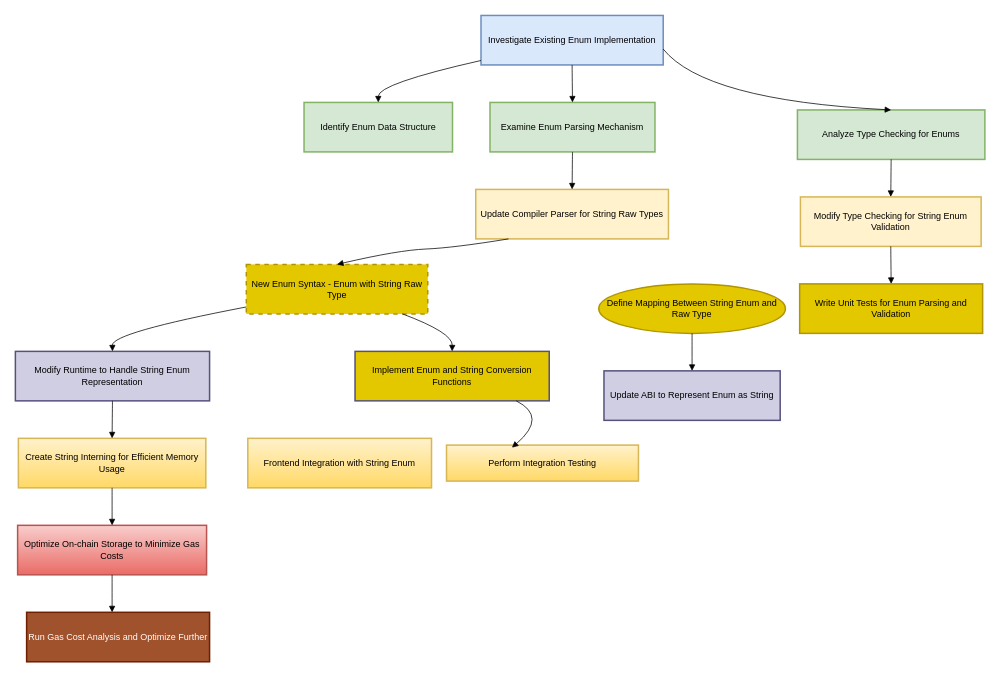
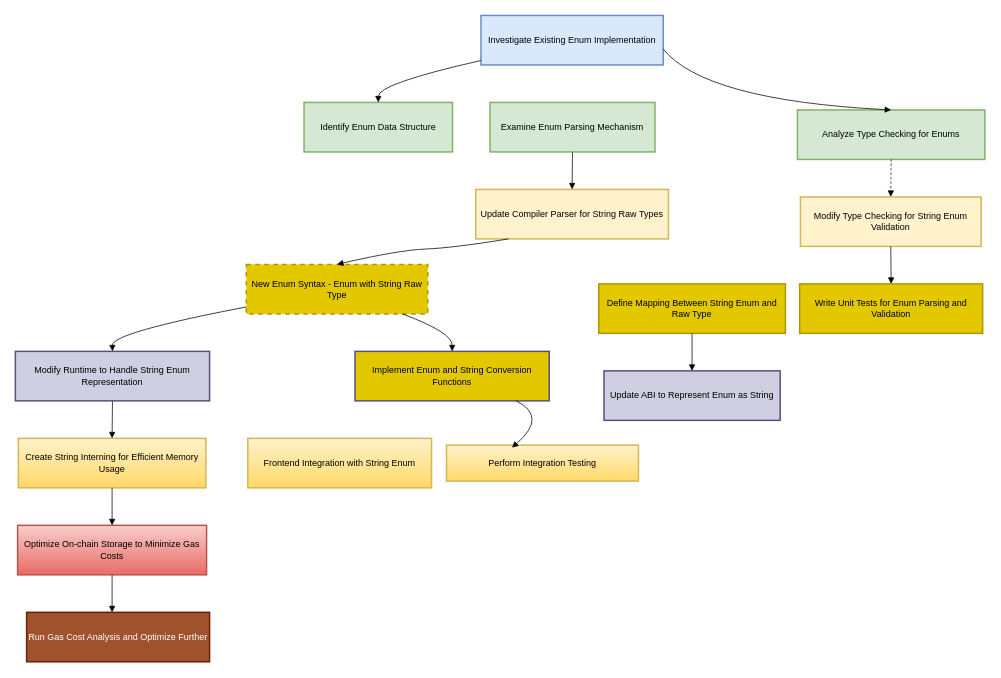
  <mxCell id="0" />
  <mxCell id="1" parent="0" />
  <mxCell id="2" value="Investigate Existing Enum Implementation" style="whiteSpace=wrap;strokeWidth=2;fillColor=#dae8fc;strokeColor=#6c8ebf;" vertex="1" parent="1"><mxGeometry x="641" y="20" width="243" height="66" as="geometry" /></mxCell>
  <mxCell id="3" value="Identify Enum Data Structure" style="whiteSpace=wrap;strokeWidth=2;fillColor=#d5e8d4;strokeColor=#82b366;" vertex="1" parent="1"><mxGeometry x="405" y="136" width="198" height="66" as="geometry" /></mxCell>
  <mxCell id="4" value="Examine Enum Parsing Mechanism" style="whiteSpace=wrap;strokeWidth=2;fillColor=#d5e8d4;strokeColor=#82b366;" vertex="1" parent="1"><mxGeometry x="653" y="136" width="220" height="66" as="geometry" /></mxCell>
  <mxCell id="5" value="Analyze Type Checking for Enums" style="whiteSpace=wrap;strokeWidth=2;fillColor=#d5e8d4;strokeColor=#82b366;" vertex="1" parent="1"><mxGeometry x="1063" y="146" width="250" height="66" as="geometry" /></mxCell>
  <mxCell id="6" value="Update Compiler Parser for String Raw Types" style="whiteSpace=wrap;strokeWidth=2;fillColor=#fff2cc;strokeColor=#d6b656;" vertex="1" parent="1"><mxGeometry x="634" y="252" width="257" height="66" as="geometry" /></mxCell>
  <mxCell id="7" value="Modify Type Checking for String Enum Validation" style="whiteSpace=wrap;strokeWidth=2;fillColor=#fff2cc;strokeColor=#d6b656;" vertex="1" parent="1"><mxGeometry x="1067" y="262" width="241" height="66" as="geometry" /></mxCell>
  <mxCell id="8" value="New Enum Syntax - Enum with String Raw Type" style="whiteSpace=wrap;strokeWidth=2;fillColor=#e3c800;fontColor=#000000;strokeColor=#B09500;dashed=1;" vertex="1" parent="1"><mxGeometry x="328" y="352" width="242" height="66" as="geometry" /></mxCell>
- <mxCell id="9" value="Define Mapping Between String Enum and Raw Type" style="ellipse;whiteSpace=wrap;strokeWidth=2;fillColor=#e3c800;fontColor=#000000;strokeColor=#B09500;" vertex="1" parent="1"><mxGeometry x="798" y="378" width="249" height="66" as="geometry" /></mxCell>
+ <mxCell id="9" value="Define Mapping Between String Enum and Raw Type" style="whiteSpace=wrap;strokeWidth=2;fillColor=#e3c800;fontColor=#000000;strokeColor=#B09500;" vertex="1" parent="1"><mxGeometry x="798" y="378" width="249" height="66" as="geometry" /></mxCell>
  <mxCell id="10" value="Modify Runtime to Handle String Enum Representation" style="whiteSpace=wrap;strokeWidth=2;fillColor=#d0cee2;strokeColor=#56517e;" vertex="1" parent="1"><mxGeometry x="20" y="468" width="259" height="66" as="geometry" /></mxCell>
  <mxCell id="11" value="Implement Enum and String Conversion Functions" style="whiteSpace=wrap;strokeWidth=2;fillColor=#e3c800;strokeColor=#56517e;" vertex="1" parent="1"><mxGeometry x="473" y="468" width="259" height="66" as="geometry" /></mxCell>
  <mxCell id="12" value="Create String Interning for Efficient Memory Usage" style="whiteSpace=wrap;strokeWidth=2;fillColor=#fff2cc;gradientColor=#ffd966;strokeColor=#d6b656;" vertex="1" parent="1"><mxGeometry x="24" y="584" width="250" height="66" as="geometry" /></mxCell>
  <mxCell id="13" value="Optimize On-chain Storage to Minimize Gas Costs" style="whiteSpace=wrap;strokeWidth=2;fillColor=#f8cecc;gradientColor=#ea6b66;strokeColor=#b85450;" vertex="1" parent="1"><mxGeometry x="23" y="700" width="252" height="66" as="geometry" /></mxCell>
  <mxCell id="14" value="Update ABI to Represent Enum as String" style="whiteSpace=wrap;strokeWidth=2;fillColor=#d0cee2;strokeColor=#56517e;" vertex="1" parent="1"><mxGeometry x="805" y="494" width="235" height="66" as="geometry" /></mxCell>
  <mxCell id="15" value="Frontend Integration with String Enum" style="whiteSpace=wrap;strokeWidth=2;fillColor=#fff2cc;gradientColor=#ffd966;strokeColor=#d6b656;" vertex="1" parent="1"><mxGeometry x="330" y="584" width="245" height="66" as="geometry" /></mxCell>
  <mxCell id="16" value="Write Unit Tests for Enum Parsing and Validation" style="whiteSpace=wrap;strokeWidth=2;fillColor=#e3c800;fontColor=#000000;strokeColor=#B09500;" vertex="1" parent="1"><mxGeometry x="1066" y="378" width="244" height="66" as="geometry" /></mxCell>
  <mxCell id="17" value="Perform Integration Testing" style="whiteSpace=wrap;strokeWidth=2;fillColor=#fff2cc;gradientColor=#ffd966;strokeColor=#d6b656;" vertex="1" parent="1"><mxGeometry x="595" y="593" width="256" height="48" as="geometry" /></mxCell>
  <mxCell id="18" value="Run Gas Cost Analysis and Optimize Further" style="whiteSpace=wrap;strokeWidth=2;fillColor=#a0522d;fontColor=#ffffff;strokeColor=#6D1F00;" vertex="1" parent="1"><mxGeometry x="35" y="816" width="244" height="66" as="geometry" /></mxCell>
  <mxCell id="19" value="" style="curved=1;startArrow=none;endArrow=block;exitX=0;exitY=0.91;entryX=0.5;entryY=0;rounded=0;" edge="1" parent="1" source="2" target="3"><mxGeometry relative="1" as="geometry"><Array as="points"><mxPoint x="504" y="111" /></Array></mxGeometry></mxCell>
- <mxCell id="20" value="" style="curved=1;startArrow=none;endArrow=block;exitX=0.5;exitY=1;entryX=0.5;entryY=0;rounded=0;" edge="1" parent="1" source="2" target="4"><mxGeometry relative="1" as="geometry"><Array as="points" /></mxGeometry></mxCell>
  <mxCell id="21" value="" style="curved=1;startArrow=none;endArrow=block;exitX=1;exitY=0.68;entryX=0.5;entryY=0;rounded=0;" edge="1" parent="1" source="2" target="5"><mxGeometry relative="1" as="geometry"><Array as="points"><mxPoint x="939" y="133" /></Array></mxGeometry></mxCell>
  <mxCell id="22" value="" style="curved=1;startArrow=none;endArrow=block;exitX=0.5;exitY=1;entryX=0.5;entryY=0;rounded=0;" edge="1" parent="1" source="4" target="6"><mxGeometry relative="1" as="geometry"><Array as="points" /></mxGeometry></mxCell>
- <mxCell id="23" value="" style="curved=1;startArrow=none;endArrow=block;exitX=0.5;exitY=1;entryX=0.5;entryY=0;rounded=0;" edge="1" parent="1" source="5" target="7"><mxGeometry relative="1" as="geometry"><Array as="points" /></mxGeometry></mxCell>
+ <mxCell id="23" value="" style="curved=1;startArrow=none;endArrow=block;exitX=0.5;exitY=1;entryX=0.5;entryY=0;rounded=0;dashed=1;" edge="1" parent="1" source="5" target="7"><mxGeometry relative="1" as="geometry"><Array as="points" /></mxGeometry></mxCell>
  <mxCell id="24" value="" style="curved=1;startArrow=none;endArrow=block;exitX=0.17;exitY=1;entryX=0.5;entryY=0;rounded=0;" edge="1" parent="1" source="6" target="8"><mxGeometry relative="1" as="geometry"><Array as="points"><mxPoint x="604" y="330" /><mxPoint x="531" y="333" /></Array></mxGeometry></mxCell>
  <mxCell id="25" value="" style="curved=1;startArrow=none;endArrow=block;exitX=0;exitY=0.86;entryX=0.5;entryY=0;rounded=0;" edge="1" parent="1" source="8" target="10"><mxGeometry relative="1" as="geometry"><Array as="points"><mxPoint x="149" y="443" /></Array></mxGeometry></mxCell>
  <mxCell id="26" value="" style="curved=1;startArrow=none;endArrow=block;exitX=0.86;exitY=1;entryX=0.5;entryY=0;rounded=0;" edge="1" parent="1" source="8" target="11"><mxGeometry relative="1" as="geometry"><Array as="points"><mxPoint x="603" y="443" /></Array></mxGeometry></mxCell>
  <mxCell id="27" value="" style="curved=1;startArrow=none;endArrow=block;exitX=0.5;exitY=1;entryX=0.5;entryY=0;rounded=0;" edge="1" parent="1" source="10" target="12"><mxGeometry relative="1" as="geometry"><Array as="points" /></mxGeometry></mxCell>
  <mxCell id="28" value="" style="curved=1;startArrow=none;endArrow=block;exitX=0.5;exitY=1;entryX=0.5;entryY=0;rounded=0;" edge="1" parent="1" source="12" target="13"><mxGeometry relative="1" as="geometry"><Array as="points" /></mxGeometry></mxCell>
  <mxCell id="29" value="" style="curved=1;startArrow=none;endArrow=block;exitX=0.5;exitY=1;entryX=0.5;entryY=0;rounded=0;" edge="1" parent="1" source="9" target="14"><mxGeometry relative="1" as="geometry"><Array as="points" /></mxGeometry></mxCell>
  <mxCell id="30" value="" style="curved=1;startArrow=none;endArrow=block;exitX=0.5;exitY=1;entryX=0.5;entryY=0;rounded=0;" edge="1" parent="1" source="7" target="16"><mxGeometry relative="1" as="geometry"><Array as="points" /></mxGeometry></mxCell>
  <mxCell id="31" value="" style="curved=1;startArrow=none;endArrow=block;exitX=0.83;exitY=1;rounded=0;entryX=0.341;entryY=0.07;entryDx=0;entryDy=0;entryPerimeter=0;" edge="1" parent="1" source="11" target="17"><mxGeometry relative="1" as="geometry"><Array as="points"><mxPoint x="730" y="555" /></Array><mxPoint x="753" y="593" as="targetPoint" /></mxGeometry></mxCell>
  <mxCell id="32" value="" style="curved=1;startArrow=none;endArrow=block;exitX=0.5;exitY=1;entryX=0.5;entryY=0;rounded=0;" edge="1" parent="1" source="13"><mxGeometry relative="1" as="geometry"><Array as="points" /><mxPoint x="149" y="816" as="targetPoint" /></mxGeometry></mxCell>
